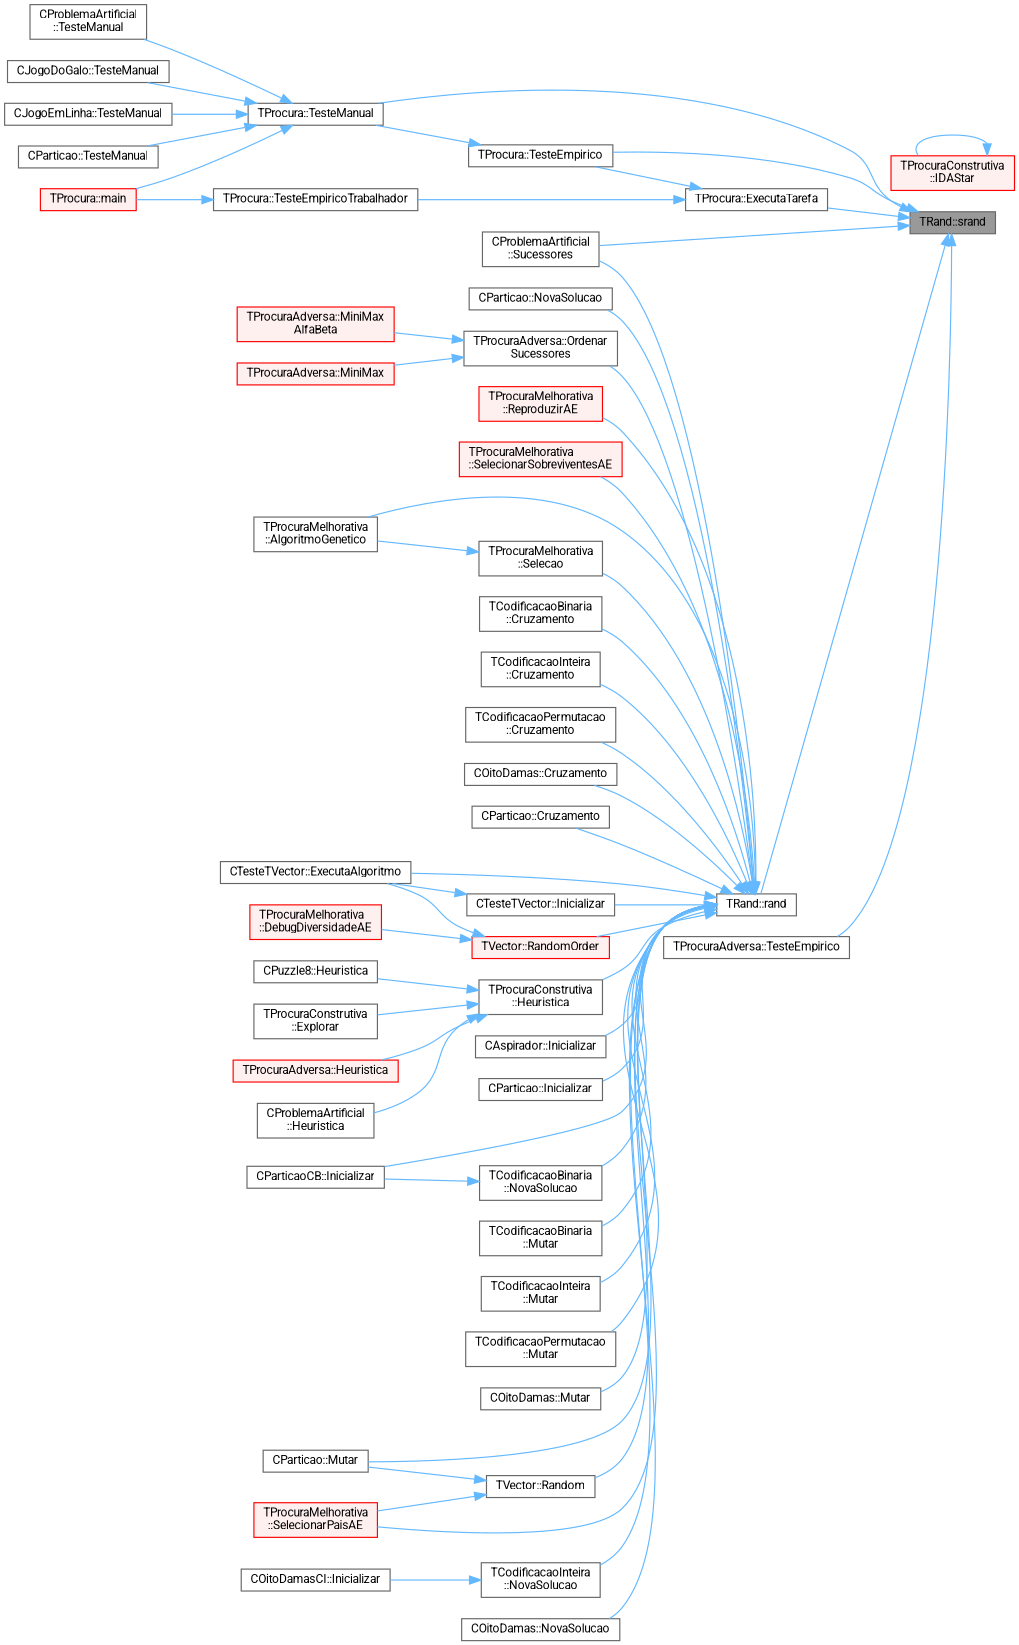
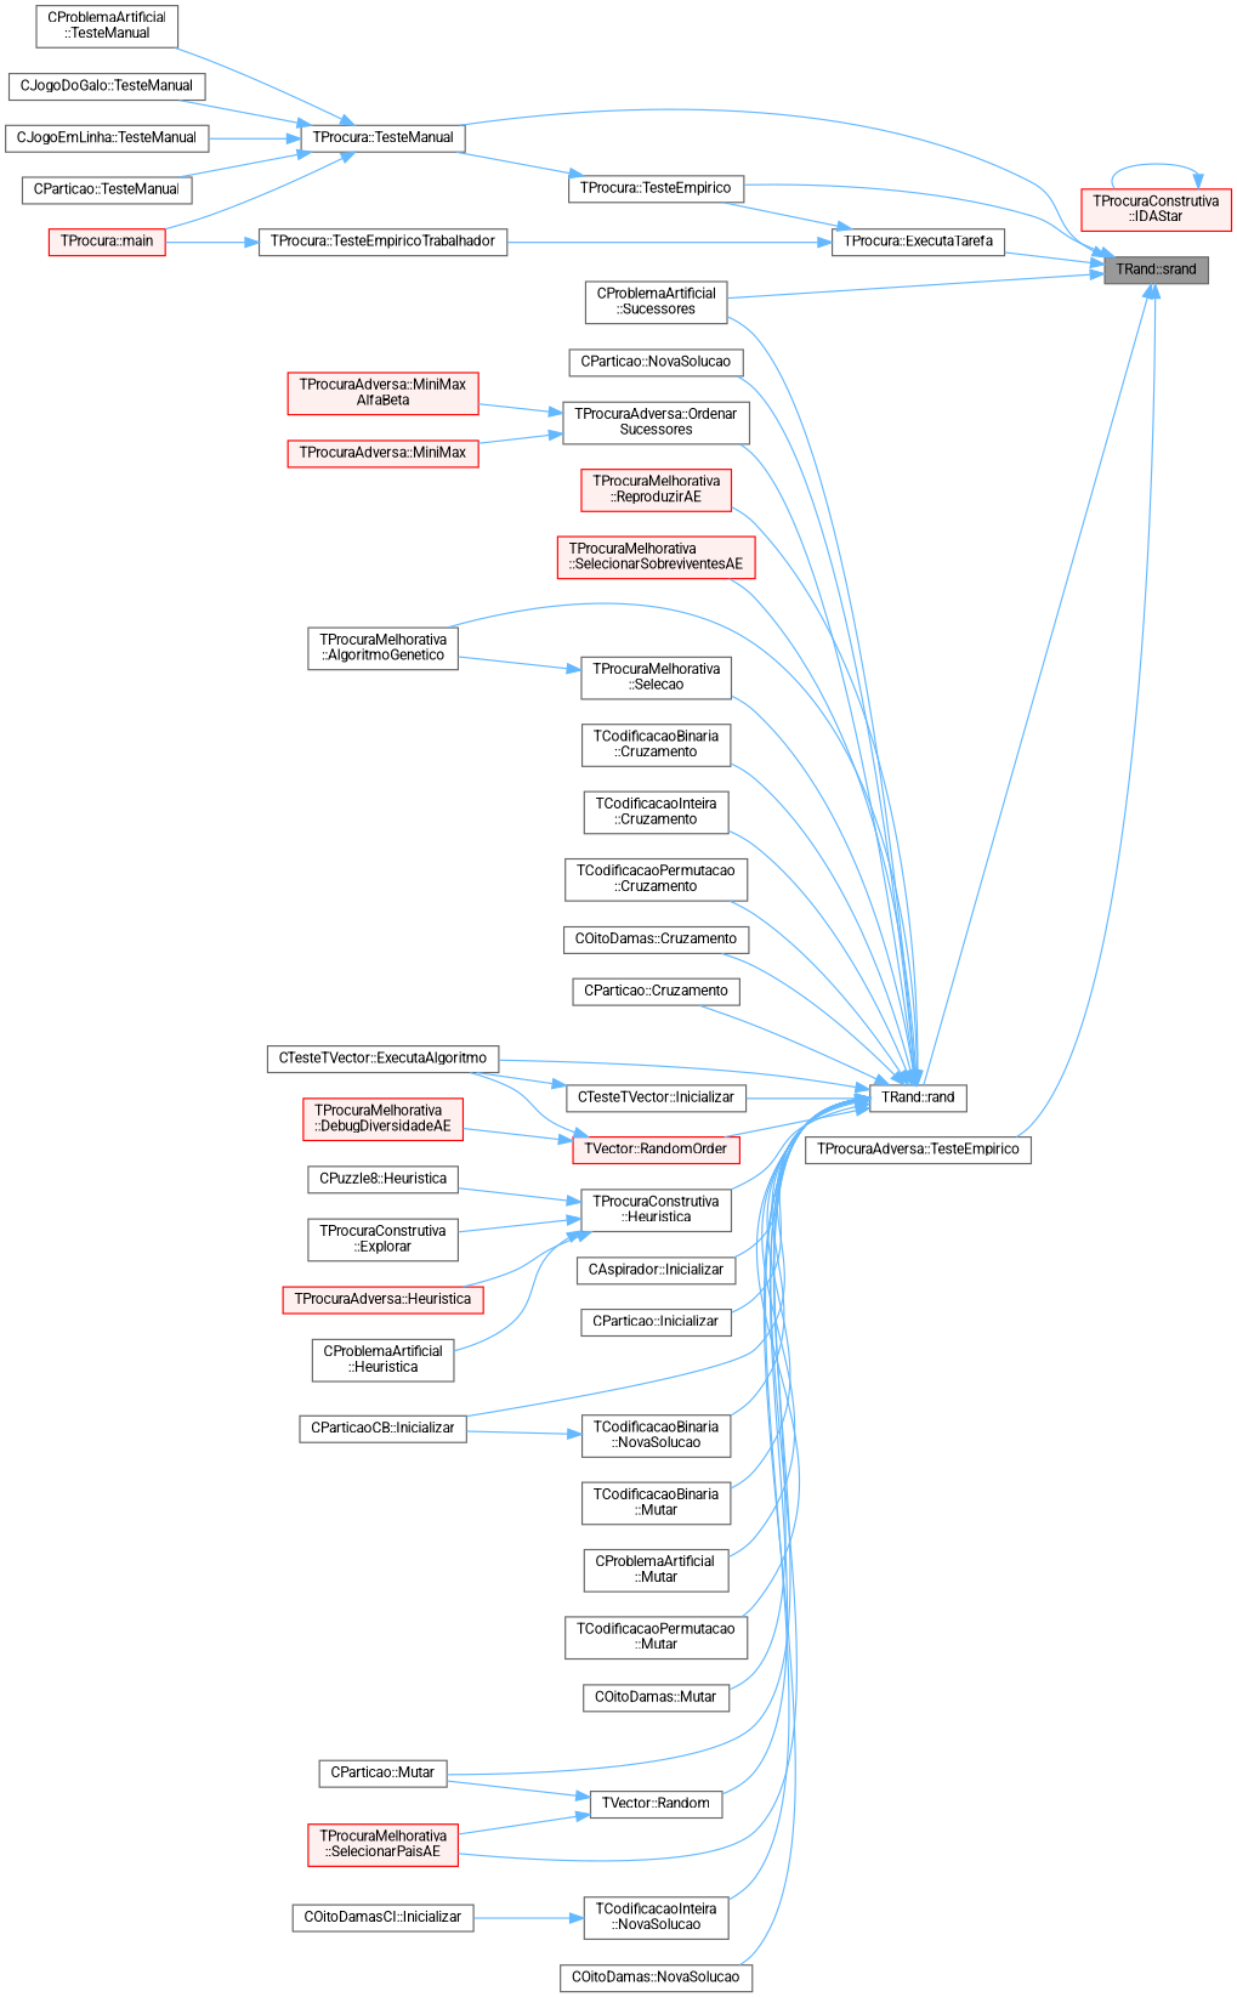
  digraph {
    fontname=Roboto
    rankdir=RL
    node [color=grey40 fillcolor=white fontname=Roboto fontsize=10 shape=box style=filled]
    edge [color=steelblue1 dir=back fontname=Roboto fontsize=10 labelfontname=Helvetica labelfontsize=10 style=solid]
    n1 [color=gray40 fillcolor=grey60 fontcolor=black height=0.2 label="TRand::srand" width=0.4]
    n2 [height=0.2 label="TProcura::ExecutaTarefa" width=0.4]
    n3 [height=0.2 label="TProcura::TesteEmpirico" width=0.4]
    n4 [height=0.2 label="TProcura::TesteManual" width=0.4]
    n5 [height=0.2 label="TRand::rand" width=0.4]
    n6 [height=0.2 label="CProblemaArtificial\l::Sucessores" width=0.4]
    n7 [height=0.2 label="TProcuraAdversa::TesteEmpirico" width=0.4]
    n8 [height=0.2 label="TProcura::TesteEmpiricoTrabalhador" width=0.4]
    n9 [color=red fillcolor="#FFF0F0" height=0.2 label="TProcura::main" width=0.4]
    n10 [height=0.2 label="CJogoDoGalo::TesteManual" width=0.4]
    n11 [height=0.2 label="CJogoEmLinha::TesteManual" width=0.4]
    n12 [height=0.2 label="CParticao::TesteManual" width=0.4]
    n13 [height=0.2 label="CProblemaArtificial\l::TesteManual" width=0.4]
    n14 [height=0.2 label="TProcuraMelhorativa\l::AlgoritmoGenetico" width=0.4]
    n15 [height=0.2 label="TCodificacaoBinaria\l::Cruzamento" width=0.4]
    n16 [height=0.2 label="TCodificacaoInteira\l::Cruzamento" width=0.4]
    n17 [height=0.2 label="TCodificacaoPermutacao\l::Cruzamento" width=0.4]
    n18 [height=0.2 label="COitoDamas::Cruzamento" width=0.4]
    n19 [height=0.2 label="CParticao::Cruzamento" width=0.4]
    n20 [height=0.2 label="CTesteTVector::ExecutaAlgoritmo" width=0.4]
    n21 [height=0.2 label="TProcuraConstrutiva\l::Heuristica" width=0.4]
    n22 [height=0.2 label="CAspirador::Inicializar" width=0.4]
    n23 [height=0.2 label="CParticao::Inicializar" width=0.4]
    n24 [height=0.2 label="CParticaoCB::Inicializar" width=0.4]
    n25 [height=0.2 label="CTesteTVector::Inicializar" width=0.4]
    n26 [height=0.2 label="TCodificacaoBinaria\l::Mutar" width=0.4]
-   n27 [height=0.2 label="TCodificacaoInteira\l::Mutar" width=0.4]
+   n27 [height=0.2 label="CProblemaArtificial\l::Mutar" width=0.4]
    n28 [height=0.2 label="TCodificacaoPermutacao\l::Mutar" width=0.4]
    n29 [height=0.2 label="COitoDamas::Mutar" width=0.4]
    n30 [height=0.2 label="CParticao::Mutar" width=0.4]
    n31 [height=0.2 label="TCodificacaoBinaria\l::NovaSolucao" width=0.4]
    n32 [height=0.2 label="TCodificacaoInteira\l::NovaSolucao" width=0.4]
    n33 [height=0.2 label="COitoDamas::NovaSolucao" width=0.4]
    n34 [height=0.2 label="CParticao::NovaSolucao" width=0.4]
    n35 [height=0.2 label="TProcuraAdversa::Ordenar\lSucessores" width=0.4]
    n36 [height=0.2 label="TVector::Random" width=0.4]
    n37 [color=red fillcolor="#FFF0F0" height=0.2 label="TProcuraMelhorativa\l::SelecionarPaisAE" width=0.4]
    n38 [color=red fillcolor="#FFF0F0" height=0.2 label="TVector::RandomOrder" width=0.4]
    n39 [color=red fillcolor="#FFF0F0" height=0.2 label="TProcuraMelhorativa\l::ReproduzirAE" width=0.4]
    n40 [height=0.2 label="TProcuraMelhorativa\l::Selecao" width=0.4]
    n41 [color=red fillcolor="#FFF0F0" height=0.2 label="TProcuraMelhorativa\l::SelecionarSobreviventesAE" width=0.4]
    n42 [height=0.2 label="TProcuraConstrutiva\l::Explorar" width=0.4]
    n43 [color=red fillcolor="#FFF0F0" height=0.2 label="TProcuraAdversa::Heuristica" width=0.4]
    n44 [height=0.2 label="CProblemaArtificial\l::Heuristica" width=0.4]
    n45 [height=0.2 label="CPuzzle8::Heuristica" width=0.4]
    n46 [height=0.2 label="COitoDamasCI::Inicializar" width=0.4]
    n47 [color=red fillcolor="#FFF0F0" height=0.2 label="TProcuraAdversa::MiniMax" width=0.4]
    n48 [color=red fillcolor="#FFF0F0" height=0.2 label="TProcuraAdversa::MiniMax\lAlfaBeta" width=0.4]
    n49 [color=red fillcolor="#FFF0F0" height=0.2 label="TProcuraMelhorativa\l::DebugDiversidadeAE" width=0.4]
    n50 [color=red fillcolor="#FFF0F0" height=0.2 label="TProcuraConstrutiva\l::IDAStar" width=0.4]
    n1 -> n2
    n1 -> n3
    n1 -> n4
    n1 -> n5
    n1 -> n6
    n1 -> n7
    n2 -> n3
    n2 -> n8
    n3 -> n4
    n4 -> n9
    n4 -> n10
    n4 -> n11
    n4 -> n12
    n4 -> n13
    n5 -> n6
    n5 -> n14
    n5 -> n15
    n5 -> n16
    n5 -> n17
    n5 -> n18
    n5 -> n19
    n5 -> n20
    n5 -> n21
    n5 -> n22
    n5 -> n23
    n5 -> n24
    n5 -> n25
    n5 -> n26
    n5 -> n27
    n5 -> n28
    n5 -> n29
    n5 -> n30
    n5 -> n31
    n5 -> n32
    n5 -> n33
    n5 -> n34
    n5 -> n35
    n5 -> n36
    n5 -> n37
    n5 -> n38
    n5 -> n39
    n5 -> n40
    n5 -> n41
    n8 -> n9
    n21 -> n42
    n21 -> n43
    n21 -> n44
    n21 -> n45
    n25 -> n20
    n31 -> n24
    n32 -> n46
    n35 -> n47
    n35 -> n48
    n36 -> n30
    n36 -> n37
    n38 -> n20
    n38 -> n49
    n40 -> n14
    n50 -> n50
  }
